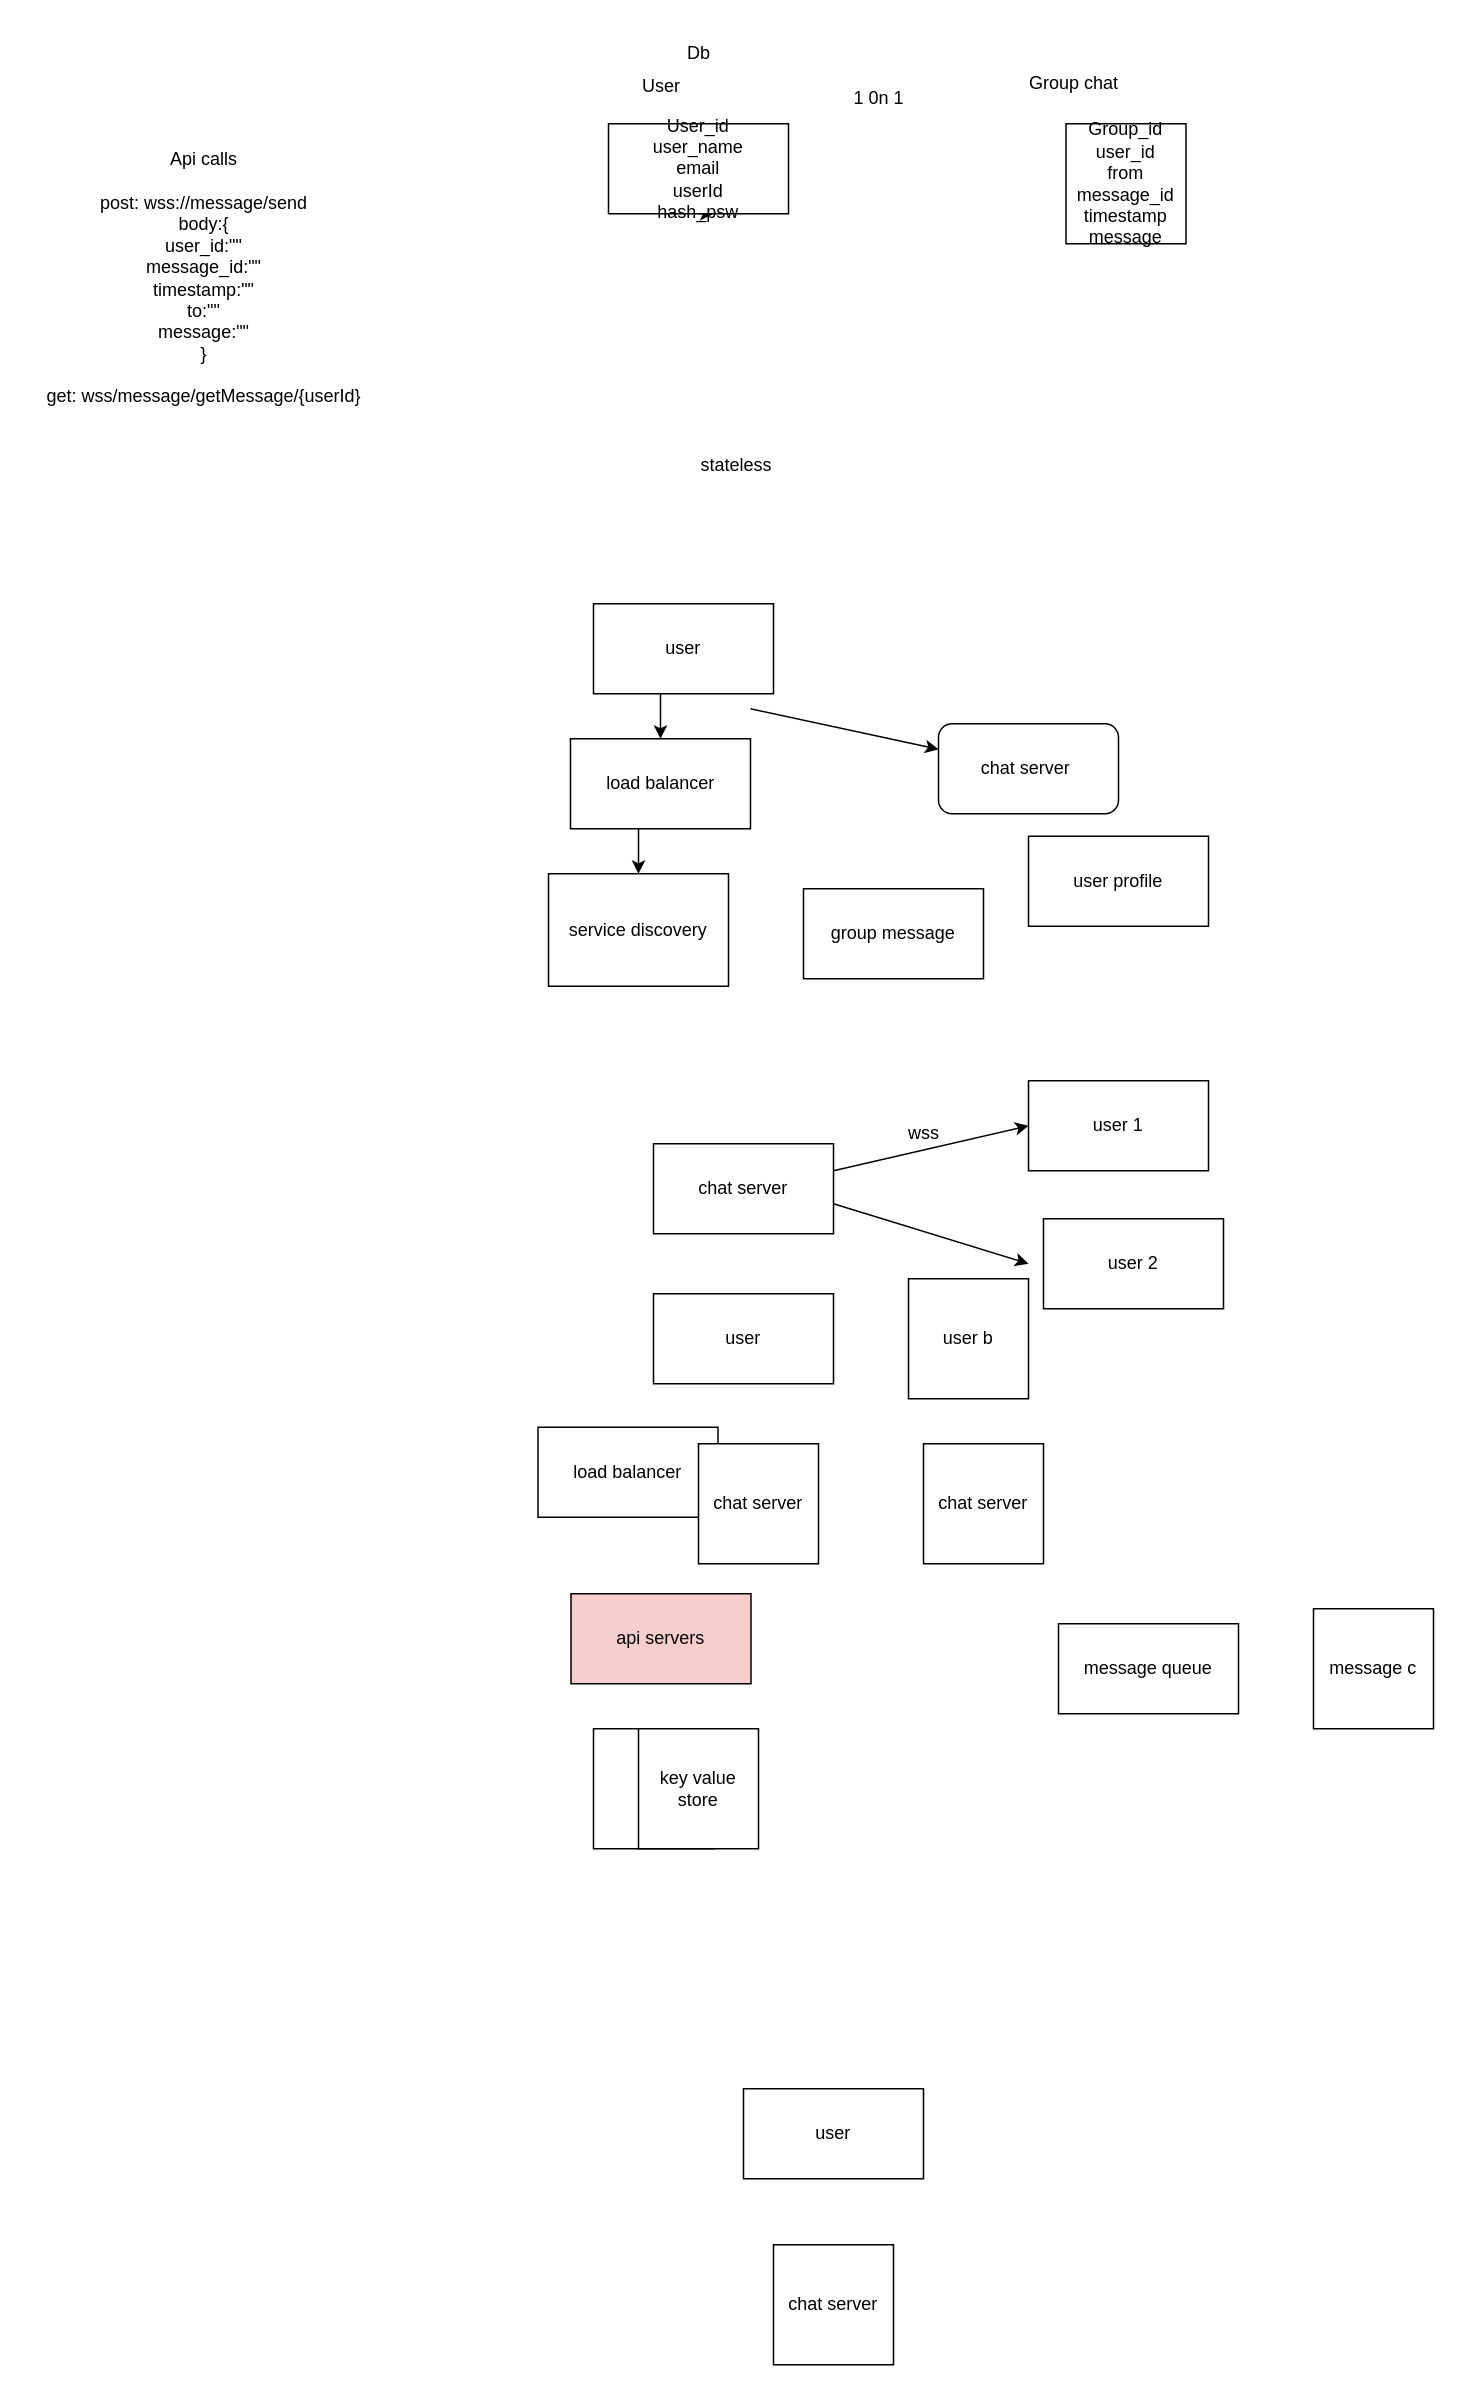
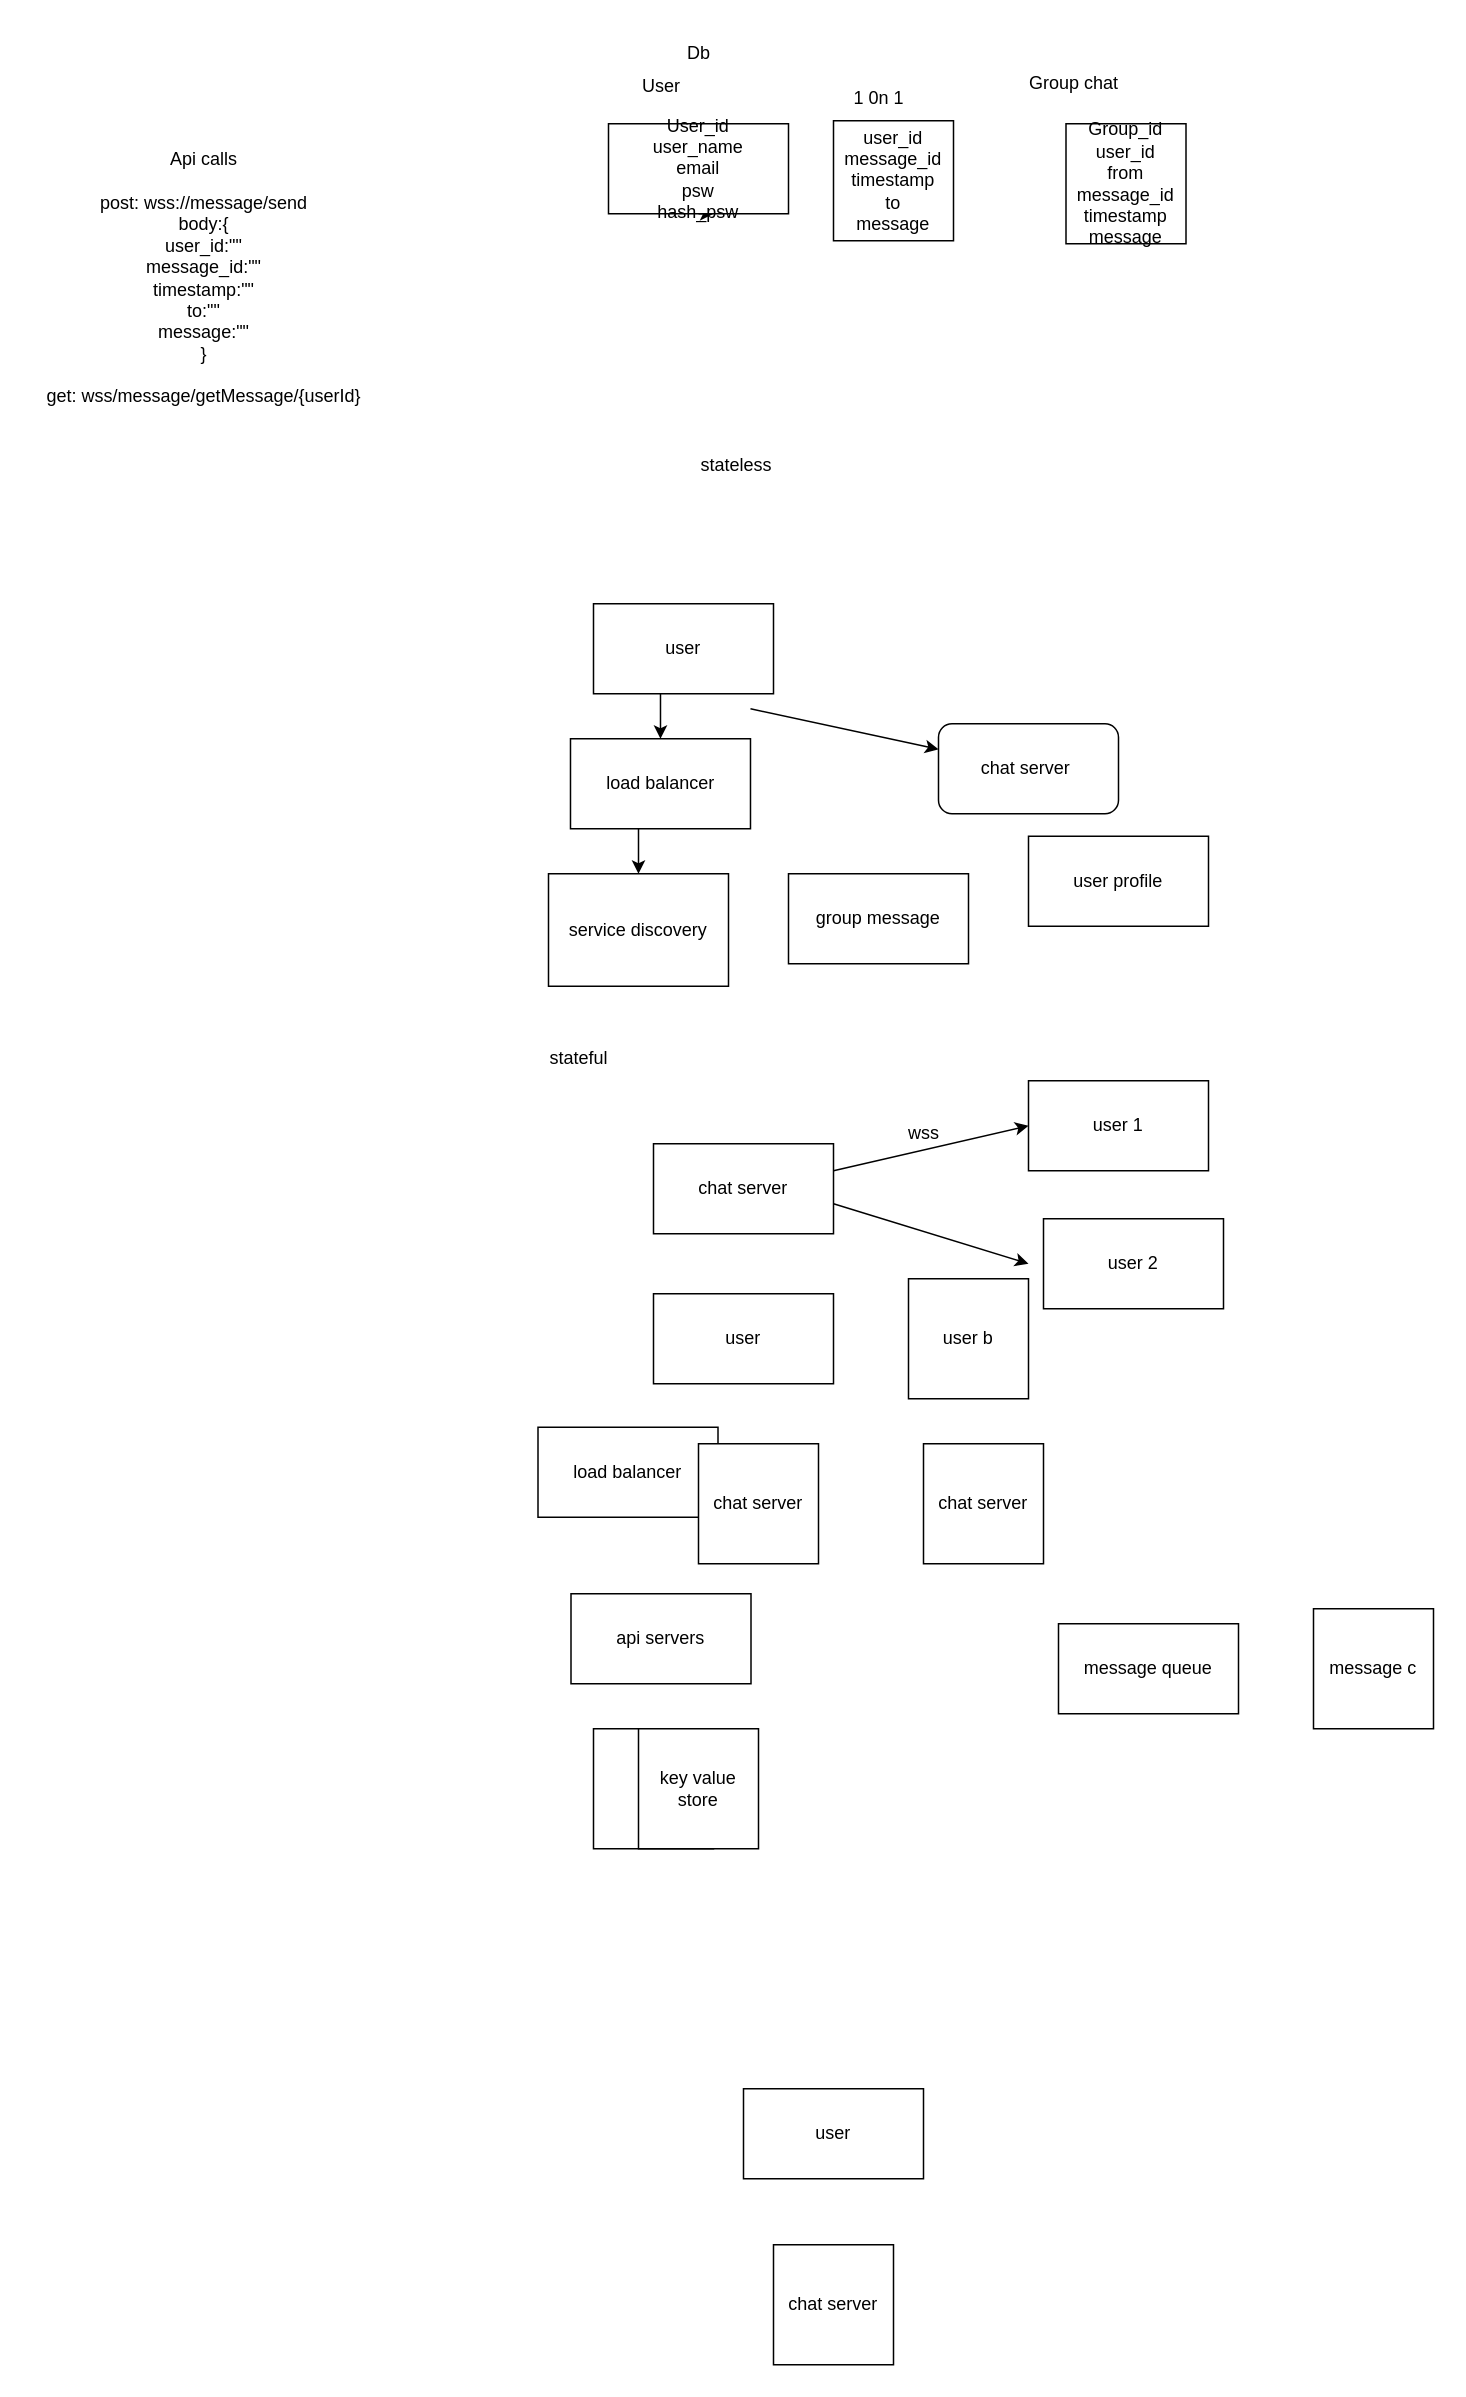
  <mxCell id="0" />
  <mxCell id="1" parent="0" />
  <mxCell id="2" style="edgeStyle=orthogonalEdgeStyle;rounded=0;orthogonalLoop=1;jettySize=auto;html=1;exitX=0.5;exitY=1;exitDx=0;exitDy=0;" edge="1" parent="1" source="3"><mxGeometry relative="1" as="geometry"><mxPoint x="475" y="142" as="targetPoint" /></mxGeometry></mxCell>
- <mxCell id="3" value="User_id&lt;div&gt;user_name&lt;/div&gt;&lt;div&gt;email&lt;/div&gt;&lt;div&gt;userId&lt;/div&gt;&lt;div&gt;hash_psw&lt;/div&gt;" style="rounded=0;whiteSpace=wrap;html=1;" vertex="1" parent="1"><mxGeometry x="405" y="82" width="120" height="60" as="geometry" /></mxCell>
+ <mxCell id="3" value="User_id&lt;div&gt;user_name&lt;/div&gt;&lt;div&gt;email&lt;/div&gt;&lt;div&gt;psw&lt;/div&gt;&lt;div&gt;hash_psw&lt;/div&gt;" style="rounded=0;whiteSpace=wrap;html=1;" vertex="1" parent="1"><mxGeometry x="405" y="82" width="120" height="60" as="geometry" /></mxCell>
  <mxCell id="4" value="Db" style="text;html=1;align=center;verticalAlign=middle;resizable=0;points=[];autosize=1;strokeColor=none;fillColor=none;" vertex="1" parent="1"><mxGeometry x="445" y="20" width="40" height="30" as="geometry" /></mxCell>
  <mxCell id="5" value="User" style="text;html=1;align=center;verticalAlign=middle;resizable=0;points=[];autosize=1;strokeColor=none;fillColor=none;" vertex="1" parent="1"><mxGeometry x="415" y="42" width="50" height="30" as="geometry" /></mxCell>
  <mxCell id="6" value="1 0n 1" style="text;html=1;align=center;verticalAlign=middle;resizable=0;points=[];autosize=1;strokeColor=none;fillColor=none;" vertex="1" parent="1"><mxGeometry x="555" y="50" width="60" height="30" as="geometry" /></mxCell>
+ <mxCell id="7" value="user_id&lt;div&gt;message_id&lt;/div&gt;&lt;div&gt;timestamp&lt;/div&gt;&lt;div&gt;to&lt;/div&gt;&lt;div&gt;message&lt;/div&gt;" style="whiteSpace=wrap;html=1;aspect=fixed;" vertex="1" parent="1"><mxGeometry x="555" y="80" width="80" height="80" as="geometry" /></mxCell>
  <mxCell id="8" value="Group_id&lt;div&gt;user_id&lt;/div&gt;&lt;div&gt;from&lt;/div&gt;&lt;div&gt;message_id&lt;/div&gt;&lt;div&gt;timestamp&lt;/div&gt;&lt;div&gt;message&lt;/div&gt;" style="whiteSpace=wrap;html=1;aspect=fixed;" vertex="1" parent="1"><mxGeometry x="710" y="82" width="80" height="80" as="geometry" /></mxCell>
  <mxCell id="9" value="Group chat" style="text;html=1;align=center;verticalAlign=middle;resizable=0;points=[];autosize=1;strokeColor=none;fillColor=none;" vertex="1" parent="1"><mxGeometry x="675" y="40" width="80" height="30" as="geometry" /></mxCell>
  <mxCell id="10" value="Api calls&lt;div&gt;&lt;br&gt;&lt;/div&gt;&lt;div&gt;post: wss://message/send&lt;/div&gt;&lt;div&gt;body:{&lt;/div&gt;&lt;div&gt;user_id:&quot;&quot;&lt;/div&gt;&lt;div&gt;message_id:&quot;&quot;&lt;/div&gt;&lt;div&gt;timestamp:&quot;&quot;&lt;/div&gt;&lt;div&gt;to:&quot;&quot;&lt;/div&gt;&lt;div&gt;message:&quot;&quot;&lt;/div&gt;&lt;div&gt;}&lt;/div&gt;&lt;div&gt;&lt;br&gt;&lt;/div&gt;&lt;div&gt;get: wss/message/getMessage/{userId}&lt;/div&gt;" style="text;html=1;align=center;verticalAlign=middle;resizable=0;points=[];autosize=1;strokeColor=none;fillColor=none;" vertex="1" parent="1"><mxGeometry x="20" y="90" width="230" height="190" as="geometry" /></mxCell>
  <mxCell id="11" value="user" style="rounded=0;whiteSpace=wrap;html=1;" vertex="1" parent="1"><mxGeometry x="395" y="402" width="120" height="60" as="geometry" /></mxCell>
  <mxCell id="12" value="" style="endArrow=classic;html=1;rounded=0;" edge="1" parent="1" target="13"><mxGeometry width="50" height="50" relative="1" as="geometry"><mxPoint x="439.66" y="462" as="sourcePoint" /><mxPoint x="439.66" y="522" as="targetPoint" /></mxGeometry></mxCell>
  <mxCell id="13" value="load balancer" style="rounded=0;whiteSpace=wrap;html=1;" vertex="1" parent="1"><mxGeometry x="379.66" y="492" width="120" height="60" as="geometry" /></mxCell>
  <mxCell id="14" value="" style="endArrow=classic;html=1;rounded=0;" edge="1" parent="1" target="15"><mxGeometry width="50" height="50" relative="1" as="geometry"><mxPoint x="425" y="552" as="sourcePoint" /><mxPoint x="425" y="612" as="targetPoint" /></mxGeometry></mxCell>
  <mxCell id="15" value="service discovery" style="rounded=0;whiteSpace=wrap;html=1;" vertex="1" parent="1"><mxGeometry x="365" y="582" width="120" height="75" as="geometry" /></mxCell>
- <mxCell id="16" value="group message" style="rounded=0;whiteSpace=wrap;html=1;" vertex="1" parent="1"><mxGeometry x="535" y="592" width="120" height="60" as="geometry" /></mxCell>
+ <mxCell id="16" value="group message" style="rounded=0;whiteSpace=wrap;html=1;" vertex="1" parent="1"><mxGeometry x="525" y="582" width="120" height="60" as="geometry" /></mxCell>
  <mxCell id="17" value="user profile" style="rounded=0;whiteSpace=wrap;html=1;" vertex="1" parent="1"><mxGeometry x="685" y="557" width="120" height="60" as="geometry" /></mxCell>
  <mxCell id="18" value="stateless" style="text;html=1;align=center;verticalAlign=middle;resizable=0;points=[];autosize=1;strokeColor=none;fillColor=none;" vertex="1" parent="1"><mxGeometry x="455" y="295" width="70" height="30" as="geometry" /></mxCell>
+ <mxCell id="19" value="stateful" style="text;html=1;align=center;verticalAlign=middle;resizable=0;points=[];autosize=1;strokeColor=none;fillColor=none;" vertex="1" parent="1"><mxGeometry x="355" y="690" width="60" height="30" as="geometry" /></mxCell>
  <mxCell id="20" value="chat server" style="rounded=0;whiteSpace=wrap;html=1;" vertex="1" parent="1"><mxGeometry x="435" y="762" width="120" height="60" as="geometry" /></mxCell>
  <mxCell id="21" value="user 1" style="rounded=0;whiteSpace=wrap;html=1;" vertex="1" parent="1"><mxGeometry x="685" y="720" width="120" height="60" as="geometry" /></mxCell>
  <mxCell id="22" value="user 2" style="rounded=0;whiteSpace=wrap;html=1;" vertex="1" parent="1"><mxGeometry x="695" y="812" width="120" height="60" as="geometry" /></mxCell>
  <mxCell id="23" value="" style="endArrow=classic;html=1;rounded=0;entryX=0;entryY=0.5;entryDx=0;entryDy=0;" edge="1" parent="1" target="21"><mxGeometry width="50" height="50" relative="1" as="geometry"><mxPoint x="555" y="780" as="sourcePoint" /><mxPoint x="605" y="730" as="targetPoint" /></mxGeometry></mxCell>
  <mxCell id="24" value="wss" style="text;html=1;align=center;verticalAlign=middle;resizable=0;points=[];autosize=1;strokeColor=none;fillColor=none;" vertex="1" parent="1"><mxGeometry x="595" y="740" width="40" height="30" as="geometry" /></mxCell>
  <mxCell id="25" value="" style="endArrow=classic;html=1;rounded=0;" edge="1" parent="1"><mxGeometry width="50" height="50" relative="1" as="geometry"><mxPoint x="555" y="802" as="sourcePoint" /><mxPoint x="685" y="842" as="targetPoint" /></mxGeometry></mxCell>
  <mxCell id="26" value="" style="endArrow=classic;html=1;rounded=0;" edge="1" parent="1" target="27"><mxGeometry width="50" height="50" relative="1" as="geometry"><mxPoint x="499.66" y="472" as="sourcePoint" /><mxPoint x="685" y="512" as="targetPoint" /></mxGeometry></mxCell>
  <mxCell id="27" value="chat server&amp;nbsp;" style="rounded=1;whiteSpace=wrap;html=1;" vertex="1" parent="1"><mxGeometry x="625" y="482" width="120" height="60" as="geometry" /></mxCell>
  <mxCell id="28" value="user" style="rounded=0;whiteSpace=wrap;html=1;" vertex="1" parent="1"><mxGeometry x="435" y="862" width="120" height="60" as="geometry" /></mxCell>
  <mxCell id="29" value="load balancer" style="rounded=0;whiteSpace=wrap;html=1;" vertex="1" parent="1"><mxGeometry x="358" y="951" width="120" height="60" as="geometry" /></mxCell>
- <mxCell id="30" value="api servers" style="rounded=0;whiteSpace=wrap;html=1;fillColor=#f8cecc;" vertex="1" parent="1"><mxGeometry x="380" y="1062" width="120" height="60" as="geometry" /></mxCell>
+ <mxCell id="30" value="api servers" style="rounded=0;whiteSpace=wrap;html=1;" vertex="1" parent="1"><mxGeometry x="380" y="1062" width="120" height="60" as="geometry" /></mxCell>
  <mxCell id="31" value="chat server" style="whiteSpace=wrap;html=1;aspect=fixed;" vertex="1" parent="1"><mxGeometry x="615" y="962" width="80" height="80" as="geometry" /></mxCell>
  <mxCell id="32" value="" style="whiteSpace=wrap;html=1;aspect=fixed;" vertex="1" parent="1"><mxGeometry x="395" y="1152" width="80" height="80" as="geometry" /></mxCell>
  <mxCell id="33" value="key value store" style="whiteSpace=wrap;html=1;aspect=fixed;" vertex="1" parent="1"><mxGeometry x="425" y="1152" width="80" height="80" as="geometry" /></mxCell>
  <mxCell id="34" value="user" style="rounded=0;whiteSpace=wrap;html=1;" vertex="1" parent="1"><mxGeometry x="495" y="1392" width="120" height="60" as="geometry" /></mxCell>
  <mxCell id="35" value="chat server" style="whiteSpace=wrap;html=1;aspect=fixed;" vertex="1" parent="1"><mxGeometry x="515" y="1496" width="80" height="80" as="geometry" /></mxCell>
  <mxCell id="36" value="message queue" style="rounded=0;whiteSpace=wrap;html=1;" vertex="1" parent="1"><mxGeometry x="705" y="1082" width="120" height="60" as="geometry" /></mxCell>
  <mxCell id="37" value="user b" style="whiteSpace=wrap;html=1;aspect=fixed;" vertex="1" parent="1"><mxGeometry x="605" y="852" width="80" height="80" as="geometry" /></mxCell>
  <mxCell id="38" value="message c" style="whiteSpace=wrap;html=1;aspect=fixed;" vertex="1" parent="1"><mxGeometry x="875" y="1072" width="80" height="80" as="geometry" /></mxCell>
  <mxCell id="39" value="chat server" style="whiteSpace=wrap;html=1;aspect=fixed;" vertex="1" parent="1"><mxGeometry x="465" y="962" width="80" height="80" as="geometry" /></mxCell>
